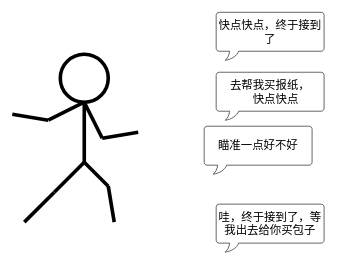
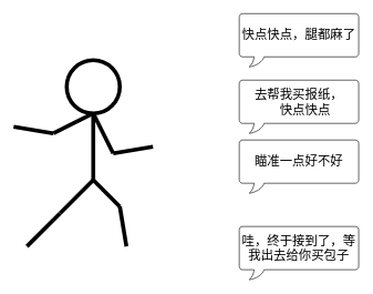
  <mxCell id="0" />
  <mxCell id="1" parent="0" />
  <mxCell id="2" value="" style="ellipse;whiteSpace=wrap;html=1;aspect=fixed;strokeWidth=6;" parent="1" vertex="1"><mxGeometry x="100" y="90" width="80" height="80" as="geometry" /></mxCell>
  <mxCell id="3" value="" style="endArrow=none;html=1;rounded=0;strokeWidth=6;" parent="1" edge="1"><mxGeometry width="50" height="50" relative="1" as="geometry"><mxPoint x="140" y="270" as="sourcePoint" /><mxPoint x="140" y="170" as="targetPoint" /></mxGeometry></mxCell>
  <mxCell id="4" value="" style="endArrow=none;html=1;rounded=0;strokeWidth=6;entryX=0.5;entryY=1;entryDx=0;entryDy=0;" parent="1" target="2" edge="1"><mxGeometry width="50" height="50" relative="1" as="geometry"><mxPoint x="80" y="200" as="sourcePoint" /><mxPoint x="20" y="180" as="targetPoint" /></mxGeometry></mxCell>
  <mxCell id="5" value="" style="endArrow=none;html=1;rounded=0;strokeWidth=6;entryX=0.5;entryY=1;entryDx=0;entryDy=0;" parent="1" target="2" edge="1"><mxGeometry width="50" height="50" relative="1" as="geometry"><mxPoint x="170" y="230" as="sourcePoint" /><mxPoint x="450" y="130" as="targetPoint" /></mxGeometry></mxCell>
  <mxCell id="6" value="" style="endArrow=none;html=1;rounded=0;strokeWidth=6;" parent="1" edge="1"><mxGeometry width="50" height="50" relative="1" as="geometry"><mxPoint x="180" y="310" as="sourcePoint" /><mxPoint x="140" y="270" as="targetPoint" /></mxGeometry></mxCell>
  <mxCell id="7" value="" style="endArrow=none;html=1;rounded=0;strokeWidth=6;" parent="1" edge="1"><mxGeometry width="50" height="50" relative="1" as="geometry"><mxPoint x="90" y="320" as="sourcePoint" /><mxPoint x="140" y="270" as="targetPoint" /></mxGeometry></mxCell>
  <mxCell id="8" value="" style="endArrow=none;html=1;rounded=0;strokeWidth=6;" parent="1" edge="1"><mxGeometry width="50" height="50" relative="1" as="geometry"><mxPoint x="40" y="370" as="sourcePoint" /><mxPoint x="90" y="320" as="targetPoint" /></mxGeometry></mxCell>
  <mxCell id="9" value="" style="endArrow=none;html=1;rounded=0;strokeWidth=6;" parent="1" edge="1"><mxGeometry width="50" height="50" relative="1" as="geometry"><mxPoint x="190" y="370" as="sourcePoint" /><mxPoint x="180" y="310" as="targetPoint" /></mxGeometry></mxCell>
  <mxCell id="10" value="" style="endArrow=none;html=1;rounded=0;strokeWidth=6;" parent="1" edge="1"><mxGeometry width="50" height="50" relative="1" as="geometry"><mxPoint x="20" y="190" as="sourcePoint" /><mxPoint x="80" y="200" as="targetPoint" /></mxGeometry></mxCell>
  <mxCell id="11" value="" style="endArrow=none;html=1;rounded=0;strokeWidth=6;" parent="1" edge="1"><mxGeometry width="50" height="50" relative="1" as="geometry"><mxPoint x="230" y="220" as="sourcePoint" /><mxPoint x="170" y="230" as="targetPoint" /></mxGeometry></mxCell>
- <mxCell id="12" value="快点快点，终于接到了" style="whiteSpace=wrap;html=1;shape=mxgraph.basic.roundRectCallout;dx=30;dy=15;size=5;boundedLbl=1;fontFamily=微软雅黑;fontSize=19;" vertex="1" parent="1"><mxGeometry x="360" y="20" width="180" height="80" as="geometry" /></mxCell>
+ <mxCell id="12" value="快点快点，腿都麻了" style="whiteSpace=wrap;html=1;shape=mxgraph.basic.roundRectCallout;dx=30;dy=15;size=5;boundedLbl=1;fontFamily=微软雅黑;fontSize=19;" vertex="1" parent="1"><mxGeometry x="360" y="20" width="180" height="80" as="geometry" /></mxCell>
  <mxCell id="13" value="去帮我买报纸，&lt;br style=&quot;font-size: 19px;&quot;&gt;&amp;nbsp; &amp;nbsp; 快点快点" style="whiteSpace=wrap;html=1;shape=mxgraph.basic.roundRectCallout;dx=30;dy=15;size=5;boundedLbl=1;fontFamily=微软雅黑;fontSize=19;" vertex="1" parent="1"><mxGeometry x="360" y="120" width="180" height="80" as="geometry" /></mxCell>
- <mxCell id="14" value="瞄准一点好不好" style="whiteSpace=wrap;html=1;shape=mxgraph.basic.roundRectCallout;dx=30;dy=15;size=5;boundedLbl=1;fontFamily=微软雅黑;fontSize=19;" vertex="1" parent="1"><mxGeometry x="340" y="210" width="180" height="80" as="geometry" /></mxCell>
+ <mxCell id="14" value="瞄准一点好不好" style="whiteSpace=wrap;html=1;shape=mxgraph.basic.roundRectCallout;dx=30;dy=15;size=5;boundedLbl=1;fontFamily=微软雅黑;fontSize=19;" vertex="1" parent="1"><mxGeometry x="360" y="210" width="180" height="80" as="geometry" /></mxCell>
  <mxCell id="15" value="哇，终于接到了，等我出去给你买包子" style="whiteSpace=wrap;html=1;shape=mxgraph.basic.roundRectCallout;dx=30;dy=15;size=5;boundedLbl=1;fontFamily=微软雅黑;fontSize=19;" vertex="1" parent="1"><mxGeometry x="360" y="340" width="180" height="80" as="geometry" /></mxCell>
